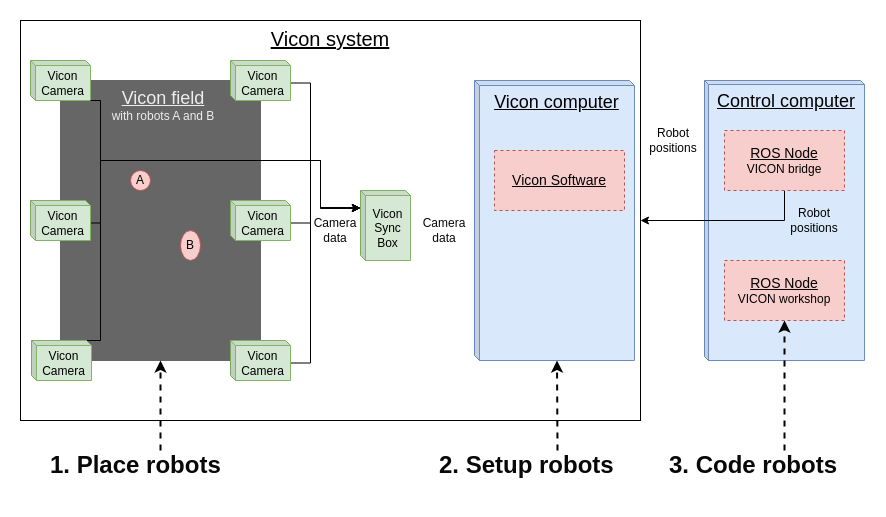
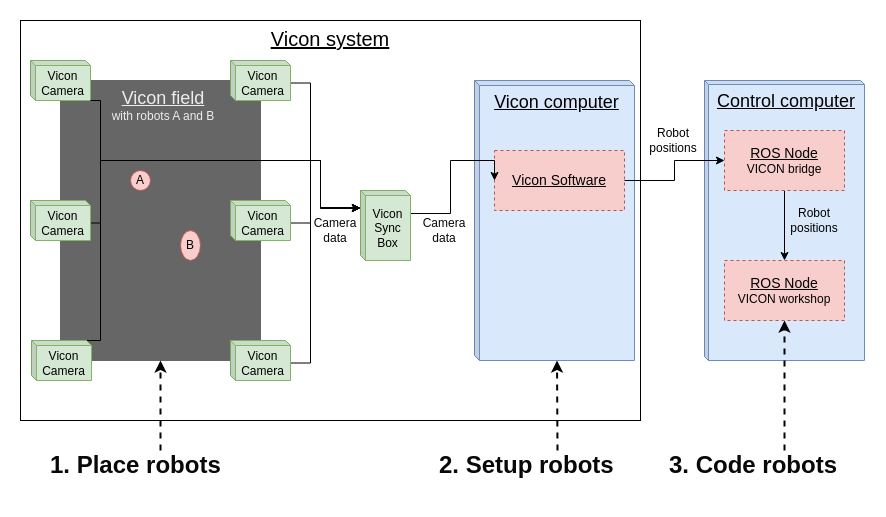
  <mxCell id="0" />
  <mxCell id="1" parent="0" />
  <mxCell id="2" value="&lt;font style=&quot;font-size: 20px&quot;&gt;&lt;u&gt;&lt;font style=&quot;font-size: 20px&quot;&gt;Vicon system&lt;/font&gt;&lt;/u&gt;&lt;/font&gt;" style="rounded=0;whiteSpace=wrap;html=1;labelPosition=center;verticalLabelPosition=middle;align=center;verticalAlign=top;fillColor=none;" vertex="1" parent="1"><mxGeometry y="20" width="620" height="400" as="geometry" x="20" /></mxCell>
  <mxCell id="3" value="&lt;div style=&quot;font-size: 18px&quot;&gt;&lt;font style=&quot;font-size: 18px&quot;&gt;&lt;u&gt;&lt;font style=&quot;font-size: 18px&quot;&gt;Vicon computer&lt;/font&gt;&lt;/u&gt;&lt;/font&gt;&lt;/div&gt;" style="shape=cube;whiteSpace=wrap;html=1;boundedLbl=1;backgroundOutline=1;darkOpacity=0.05;darkOpacity2=0.1;fillColor=#dae8fc;strokeColor=#6c8ebf;size=5;verticalAlign=top;" vertex="1" parent="1"><mxGeometry x="474" y="80" width="160" height="280" as="geometry" /></mxCell>
  <mxCell id="4" value="" style="rounded=0;whiteSpace=wrap;html=1;fillColor=#666666;strokeColor=#666666;fontColor=#333333;" vertex="1" parent="1"><mxGeometry x="60" y="80" width="200" height="280" as="geometry" /></mxCell>
  <mxCell id="5" value="A" style="ellipse;whiteSpace=wrap;html=1;aspect=fixed;fillColor=#f8cecc;strokeColor=#b85450;" vertex="1" parent="1"><mxGeometry x="130" y="170" width="20" height="20" as="geometry" /></mxCell>
  <mxCell id="6" value="B" style="ellipse;whiteSpace=wrap;html=1;aspect=fixed;fillColor=#f8cecc;strokeColor=#b85450;" vertex="1" parent="1"><mxGeometry x="180" y="230" width="20" height="30" as="geometry" /></mxCell>
  <mxCell id="7" value="&lt;div&gt;Vicon&lt;/div&gt;&lt;div&gt;Camera&lt;br&gt;&lt;/div&gt;" style="shape=cube;whiteSpace=wrap;html=1;boundedLbl=1;backgroundOutline=1;darkOpacity=0.05;darkOpacity2=0.1;fillColor=#d5e8d4;strokeColor=#82b366;size=5;" vertex="1" parent="1"><mxGeometry x="30" y="60" width="60" height="40" as="geometry" /></mxCell>
  <mxCell id="8" style="edgeStyle=orthogonalEdgeStyle;rounded=0;orthogonalLoop=1;jettySize=auto;html=1;exitX=0;exitY=0;exitDx=60;exitDy=22.5;exitPerimeter=0;entryX=0;entryY=0;entryDx=0;entryDy=17.5;entryPerimeter=0;" edge="1" parent="1" source="9" target="27"><mxGeometry relative="1" as="geometry"><Array as="points"><mxPoint x="310" y="83" /><mxPoint x="310" y="160" /><mxPoint x="320" y="160" /><mxPoint x="320" y="208" /></Array></mxGeometry></mxCell>
  <mxCell id="9" value="&lt;div&gt;Vicon&lt;/div&gt;&lt;div&gt;Camera&lt;br&gt;&lt;/div&gt;" style="shape=cube;whiteSpace=wrap;html=1;boundedLbl=1;backgroundOutline=1;darkOpacity=0.05;darkOpacity2=0.1;fillColor=#d5e8d4;strokeColor=#82b366;size=5;" vertex="1" parent="1"><mxGeometry x="230" y="60" width="60" height="40" as="geometry" /></mxCell>
  <mxCell id="10" style="edgeStyle=orthogonalEdgeStyle;rounded=0;orthogonalLoop=1;jettySize=auto;html=1;exitX=0;exitY=0;exitDx=55;exitDy=0;exitPerimeter=0;entryX=0;entryY=0;entryDx=0;entryDy=17.5;entryPerimeter=0;" edge="1" parent="1" source="11" target="27"><mxGeometry relative="1" as="geometry"><Array as="points"><mxPoint x="100" y="340" /><mxPoint x="100" y="160" /><mxPoint x="320" y="160" /><mxPoint x="320" y="208" /></Array></mxGeometry></mxCell>
  <mxCell id="11" value="&lt;div&gt;Vicon&lt;/div&gt;&lt;div&gt;Camera&lt;br&gt;&lt;/div&gt;" style="shape=cube;whiteSpace=wrap;html=1;boundedLbl=1;backgroundOutline=1;darkOpacity=0.05;darkOpacity2=0.1;fillColor=#d5e8d4;strokeColor=#82b366;size=5;" vertex="1" parent="1"><mxGeometry x="31" y="340" width="60" height="40" as="geometry" /></mxCell>
  <mxCell id="12" style="edgeStyle=orthogonalEdgeStyle;rounded=0;orthogonalLoop=1;jettySize=auto;html=1;exitX=0;exitY=0;exitDx=60;exitDy=22.5;exitPerimeter=0;entryX=0;entryY=0;entryDx=0;entryDy=17.5;entryPerimeter=0;" edge="1" parent="1" source="13" target="27"><mxGeometry relative="1" as="geometry"><Array as="points"><mxPoint x="310" y="363" /><mxPoint x="310" y="160" /><mxPoint x="320" y="160" /><mxPoint x="320" y="208" /></Array></mxGeometry></mxCell>
  <mxCell id="13" value="&lt;div&gt;Vicon&lt;/div&gt;&lt;div&gt;Camera&lt;br&gt;&lt;/div&gt;" style="shape=cube;whiteSpace=wrap;html=1;boundedLbl=1;backgroundOutline=1;darkOpacity=0.05;darkOpacity2=0.1;fillColor=#d5e8d4;strokeColor=#82b366;size=5;" vertex="1" parent="1"><mxGeometry x="230" y="340" width="60" height="40" as="geometry" /></mxCell>
  <mxCell id="14" style="edgeStyle=orthogonalEdgeStyle;rounded=0;orthogonalLoop=1;jettySize=auto;html=1;exitX=0;exitY=0;exitDx=60;exitDy=22.5;exitPerimeter=0;entryX=0;entryY=0;entryDx=0;entryDy=17.5;entryPerimeter=0;" edge="1" parent="1" source="15" target="27"><mxGeometry relative="1" as="geometry"><mxPoint x="440" y="160" as="targetPoint" /><Array as="points"><mxPoint x="100" y="223" /><mxPoint x="100" y="160" /><mxPoint x="320" y="160" /><mxPoint x="320" y="208" /></Array></mxGeometry></mxCell>
  <mxCell id="15" value="&lt;div&gt;Vicon&lt;/div&gt;&lt;div&gt;Camera&lt;br&gt;&lt;/div&gt;" style="shape=cube;whiteSpace=wrap;html=1;boundedLbl=1;backgroundOutline=1;darkOpacity=0.05;darkOpacity2=0.1;fillColor=#d5e8d4;strokeColor=#82b366;size=5;" vertex="1" parent="1"><mxGeometry x="30" y="200" width="60" height="40" as="geometry" /></mxCell>
  <mxCell id="16" style="edgeStyle=orthogonalEdgeStyle;rounded=0;orthogonalLoop=1;jettySize=auto;html=1;exitX=0;exitY=0;exitDx=60;exitDy=22.5;exitPerimeter=0;entryX=0;entryY=0;entryDx=0;entryDy=17.5;entryPerimeter=0;" edge="1" parent="1" source="17" target="27"><mxGeometry relative="1" as="geometry"><Array as="points"><mxPoint x="310" y="223" /><mxPoint x="310" y="160" /><mxPoint x="320" y="160" /><mxPoint x="320" y="208" /></Array></mxGeometry></mxCell>
  <mxCell id="17" value="&lt;div&gt;Vicon&lt;/div&gt;&lt;div&gt;Camera&lt;br&gt;&lt;/div&gt;" style="shape=cube;whiteSpace=wrap;html=1;boundedLbl=1;backgroundOutline=1;darkOpacity=0.05;darkOpacity2=0.1;fillColor=#d5e8d4;strokeColor=#82b366;size=5;" vertex="1" parent="1"><mxGeometry x="230" y="200" width="60" height="40" as="geometry" /></mxCell>
  <mxCell id="18" value="&lt;font style=&quot;font-size: 14px&quot;&gt;&lt;u&gt;Vicon Software&lt;/u&gt;&lt;/font&gt;" style="rounded=0;whiteSpace=wrap;html=1;dashed=1;fillColor=#f8cecc;strokeColor=#b85450;" vertex="1" parent="1"><mxGeometry x="494" y="150" width="130" height="60" as="geometry" /></mxCell>
  <mxCell id="19" value="&lt;div style=&quot;font-size: 18px&quot;&gt;&lt;font style=&quot;font-size: 18px&quot;&gt;&lt;u&gt;&lt;font style=&quot;font-size: 18px&quot;&gt;Control computer&lt;br&gt;&lt;/font&gt;&lt;/u&gt;&lt;/font&gt;&lt;/div&gt;" style="shape=cube;whiteSpace=wrap;html=1;boundedLbl=1;backgroundOutline=1;darkOpacity=0.05;darkOpacity2=0.1;fillColor=#dae8fc;strokeColor=#6c8ebf;size=4;verticalAlign=top;" vertex="1" parent="1"><mxGeometry x="704" y="80" width="160" height="280" as="geometry" /></mxCell>
- <mxCell id="20" style="edgeStyle=orthogonalEdgeStyle;rounded=0;orthogonalLoop=1;jettySize=auto;html=1;exitX=0.5;exitY=1;exitDx=0;exitDy=0;" edge="1" parent="1" source="21" target="2"><mxGeometry relative="1" as="geometry" /></mxCell>
+ <mxCell id="20" style="edgeStyle=orthogonalEdgeStyle;rounded=0;orthogonalLoop=1;jettySize=auto;html=1;exitX=0.5;exitY=1;exitDx=0;exitDy=0;entryX=0.5;entryY=0;entryDx=0;entryDy=0;" edge="1" parent="1" source="21" target="22"><mxGeometry relative="1" as="geometry" /></mxCell>
  <mxCell id="21" value="&lt;div style=&quot;font-size: 14px&quot;&gt;&lt;u&gt;ROS Node&lt;/u&gt;&lt;/div&gt;&lt;div&gt;VICON bridge&lt;br&gt;&lt;/div&gt;" style="rounded=0;whiteSpace=wrap;html=1;dashed=1;fillColor=#f8cecc;strokeColor=#b85450;" vertex="1" parent="1"><mxGeometry x="724" y="130" width="120" height="60" as="geometry" /></mxCell>
  <mxCell id="22" value="&lt;div style=&quot;font-size: 14px&quot;&gt;&lt;u&gt;ROS Node&lt;/u&gt;&lt;/div&gt;&lt;div&gt;VICON workshop&lt;br&gt;&lt;/div&gt;" style="rounded=0;whiteSpace=wrap;html=1;dashed=1;fillColor=#f8cecc;strokeColor=#b85450;" vertex="1" parent="1"><mxGeometry x="724" y="260" width="120" height="60" as="geometry" /></mxCell>
  <mxCell id="23" style="edgeStyle=orthogonalEdgeStyle;rounded=0;orthogonalLoop=1;jettySize=auto;html=1;exitX=1;exitY=1;exitDx=0;exitDy=0;exitPerimeter=0;entryX=0;entryY=0;entryDx=0;entryDy=17.5;entryPerimeter=0;" edge="1" parent="1" source="7" target="27"><mxGeometry relative="1" as="geometry"><mxPoint x="440" y="160" as="targetPoint" /><Array as="points"><mxPoint x="100" y="100" /><mxPoint x="100" y="160" /><mxPoint x="320" y="160" /><mxPoint x="320" y="208" /></Array></mxGeometry></mxCell>
  <mxCell id="24" value="&lt;div&gt;Robot positions&lt;br&gt;&lt;/div&gt;" style="text;html=1;strokeColor=none;fillColor=none;align=center;verticalAlign=middle;whiteSpace=wrap;rounded=0;dashed=1;" vertex="1" parent="1"><mxGeometry x="653" y="130" width="40" height="20" as="geometry" /></mxCell>
  <mxCell id="25" value="&lt;div&gt;Robot positions&lt;br&gt;&lt;/div&gt;" style="text;html=1;strokeColor=none;fillColor=none;align=center;verticalAlign=middle;whiteSpace=wrap;rounded=0;dashed=1;" vertex="1" parent="1"><mxGeometry x="794" y="210" width="40" height="20" as="geometry" /></mxCell>
+ <mxCell id="26" style="edgeStyle=orthogonalEdgeStyle;rounded=0;orthogonalLoop=1;jettySize=auto;html=1;entryX=0;entryY=0.5;entryDx=0;entryDy=0;" edge="1" parent="1" source="27" target="18"><mxGeometry relative="1" as="geometry"><Array as="points"><mxPoint x="450" y="213" /><mxPoint x="450" y="160" /></Array></mxGeometry></mxCell>
  <mxCell id="27" value="&lt;div&gt;Vicon&lt;/div&gt;&lt;div&gt;Sync Box&lt;br&gt;&lt;/div&gt;" style="shape=cube;whiteSpace=wrap;html=1;boundedLbl=1;backgroundOutline=1;darkOpacity=0.05;darkOpacity2=0.1;fillColor=#d5e8d4;strokeColor=#82b366;size=5;" vertex="1" parent="1"><mxGeometry x="360" y="190" width="50" height="70" as="geometry" /></mxCell>
  <mxCell id="28" value="&lt;div style=&quot;font-size: 18px&quot;&gt;&lt;u&gt;Vicon field &lt;/u&gt;&lt;br&gt;&lt;/div&gt;&lt;div&gt;with robots A and B&lt;/div&gt;" style="text;html=1;align=center;verticalAlign=middle;whiteSpace=wrap;rounded=0;dashed=1;fontColor=#EDEDED;" vertex="1" parent="1"><mxGeometry x="78" y="90" width="170" height="30" as="geometry" /></mxCell>
+ <mxCell id="29" style="edgeStyle=orthogonalEdgeStyle;rounded=0;orthogonalLoop=1;jettySize=auto;html=1;exitX=1;exitY=0.5;exitDx=0;exitDy=0;entryX=0;entryY=0.5;entryDx=0;entryDy=0;" edge="1" parent="1" source="18" target="21"><mxGeometry relative="1" as="geometry" /></mxCell>
  <mxCell id="30" value="&lt;font color=&quot;#080808&quot;&gt;Camera data&lt;/font&gt;" style="text;html=1;strokeColor=none;fillColor=none;align=center;verticalAlign=middle;whiteSpace=wrap;rounded=0;dashed=1;fontColor=#EDEDED;" vertex="1" parent="1"><mxGeometry x="424" y="220" width="40" height="20" as="geometry" /></mxCell>
  <mxCell id="31" value="&lt;font color=&quot;#080808&quot;&gt;Camera data&lt;/font&gt;" style="text;html=1;strokeColor=none;fillColor=none;align=center;verticalAlign=middle;whiteSpace=wrap;rounded=0;dashed=1;fontColor=#EDEDED;" vertex="1" parent="1"><mxGeometry x="315" y="220" width="40" height="20" as="geometry" /></mxCell>
  <mxCell id="32" value="" style="endArrow=classic;dashed=1;html=1;fontColor=#EDEDED;startArrow=none;startFill=0;strokeWidth=2;endFill=1;" edge="1" parent="1" target="4"><mxGeometry width="50" height="50" relative="1" as="geometry"><mxPoint x="160" y="450" as="sourcePoint" /><mxPoint x="80" y="440" as="targetPoint" /></mxGeometry></mxCell>
  <mxCell id="33" value="" style="endArrow=classic;dashed=1;html=1;fontColor=#EDEDED;entryX=0;entryY=0;entryDx=82.5;entryDy=280;entryPerimeter=0;startArrow=none;startFill=0;strokeWidth=2;endFill=1;" edge="1" parent="1" target="3"><mxGeometry width="50" height="50" relative="1" as="geometry"><mxPoint x="557" y="450" as="sourcePoint" /><mxPoint x="64" y="560" as="targetPoint" /></mxGeometry></mxCell>
  <mxCell id="34" value="" style="endArrow=classic;dashed=1;html=1;fontColor=#EDEDED;entryX=0.5;entryY=1;entryDx=0;entryDy=0;startArrow=none;startFill=0;strokeWidth=2;endFill=1;" edge="1" parent="1" target="22"><mxGeometry width="50" height="50" relative="1" as="geometry"><mxPoint x="784" y="450" as="sourcePoint" /><mxPoint x="783.5" y="390" as="targetPoint" /></mxGeometry></mxCell>
  <mxCell id="35" value="&lt;h1&gt;&lt;font color=&quot;#080808&quot;&gt;1. Place robots&lt;/font&gt;&lt;br&gt;&lt;/h1&gt;" style="text;html=1;strokeColor=none;fillColor=none;spacing=5;spacingTop=-20;whiteSpace=wrap;overflow=hidden;rounded=0;dashed=1;fontColor=#EDEDED;" vertex="1" parent="1"><mxGeometry x="45" y="445" width="190" height="40" as="geometry" /></mxCell>
  <mxCell id="36" value="&lt;h1&gt;&lt;font color=&quot;#080808&quot;&gt;2. Setup robots&lt;/font&gt;&lt;br&gt;&lt;/h1&gt;" style="text;html=1;strokeColor=none;fillColor=none;spacing=5;spacingTop=-20;whiteSpace=wrap;overflow=hidden;rounded=0;dashed=1;fontColor=#EDEDED;" vertex="1" parent="1"><mxGeometry x="434" y="445" width="200" height="50" as="geometry" /></mxCell>
  <mxCell id="37" value="&lt;h1&gt;&lt;font color=&quot;#080808&quot;&gt;3. Code robots&lt;/font&gt;&lt;br&gt;&lt;/h1&gt;" style="text;html=1;strokeColor=none;fillColor=none;spacing=5;spacingTop=-20;whiteSpace=wrap;overflow=hidden;rounded=0;dashed=1;fontColor=#EDEDED;" vertex="1" parent="1"><mxGeometry x="664" y="445" width="200" height="40" as="geometry" /></mxCell>
